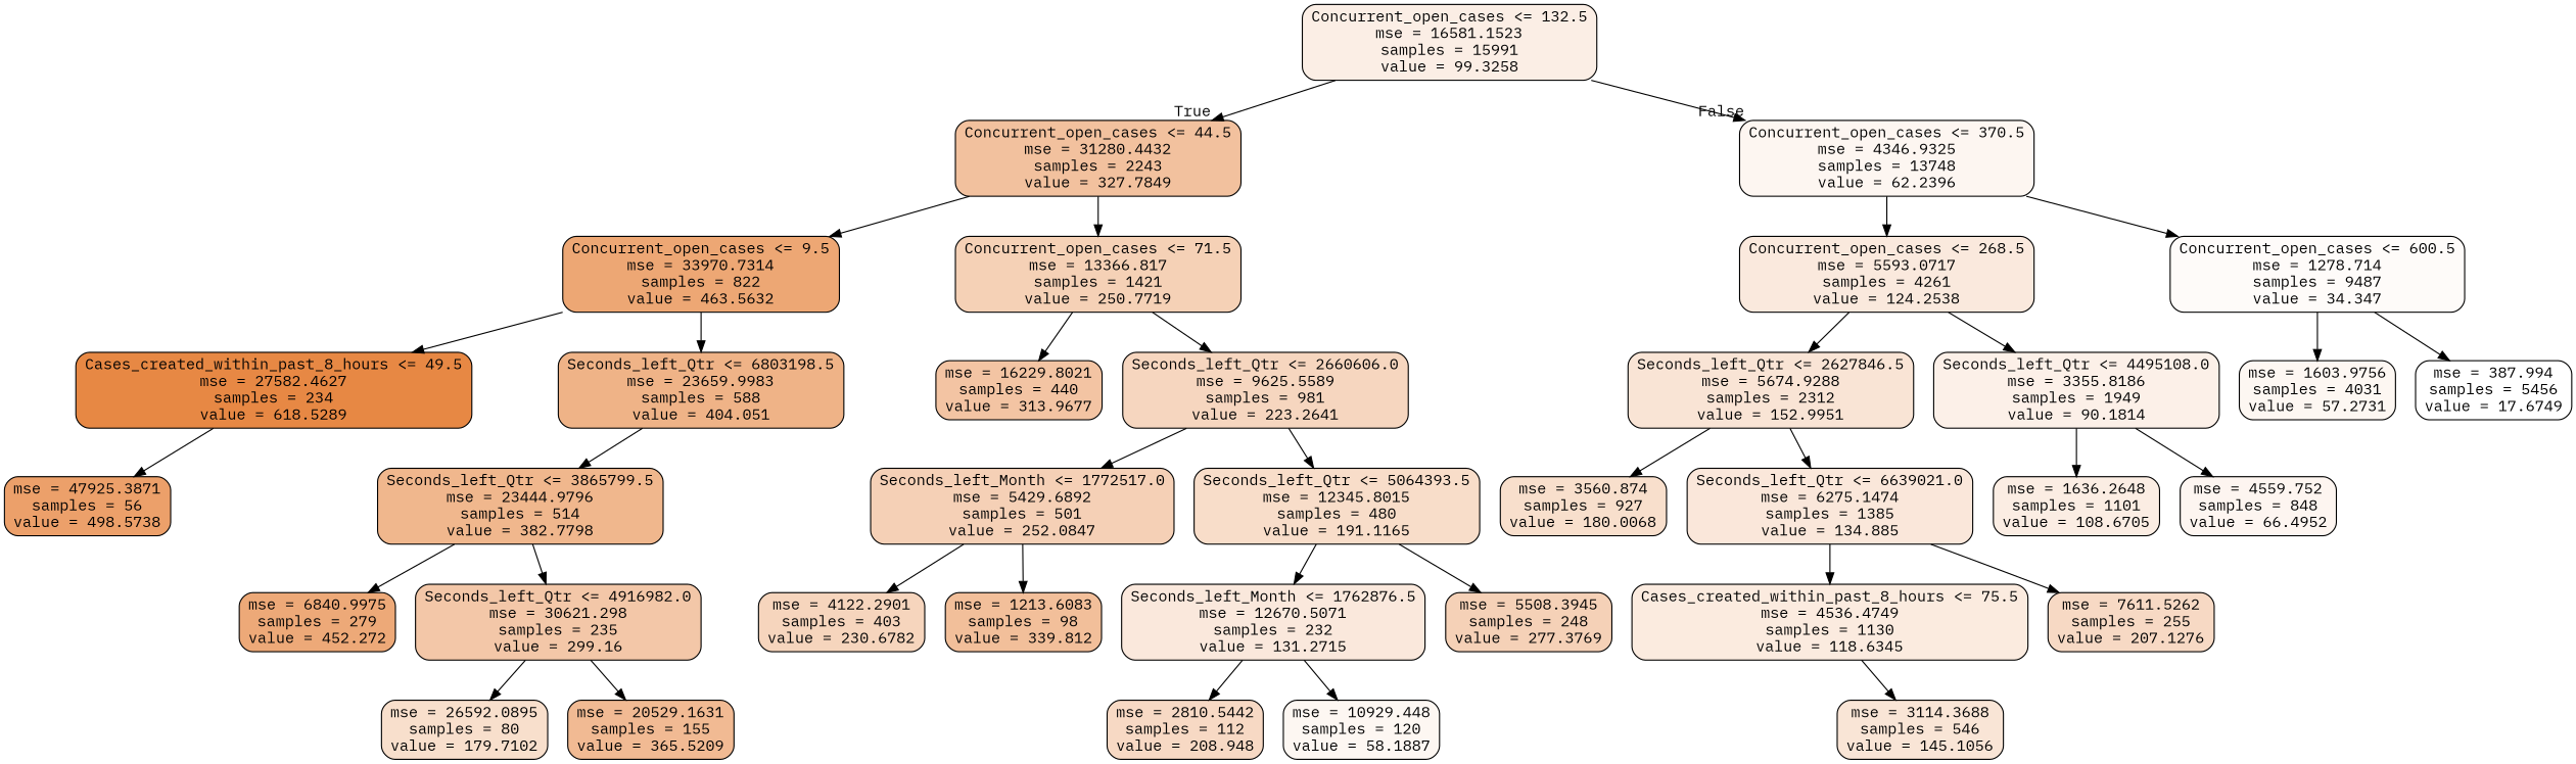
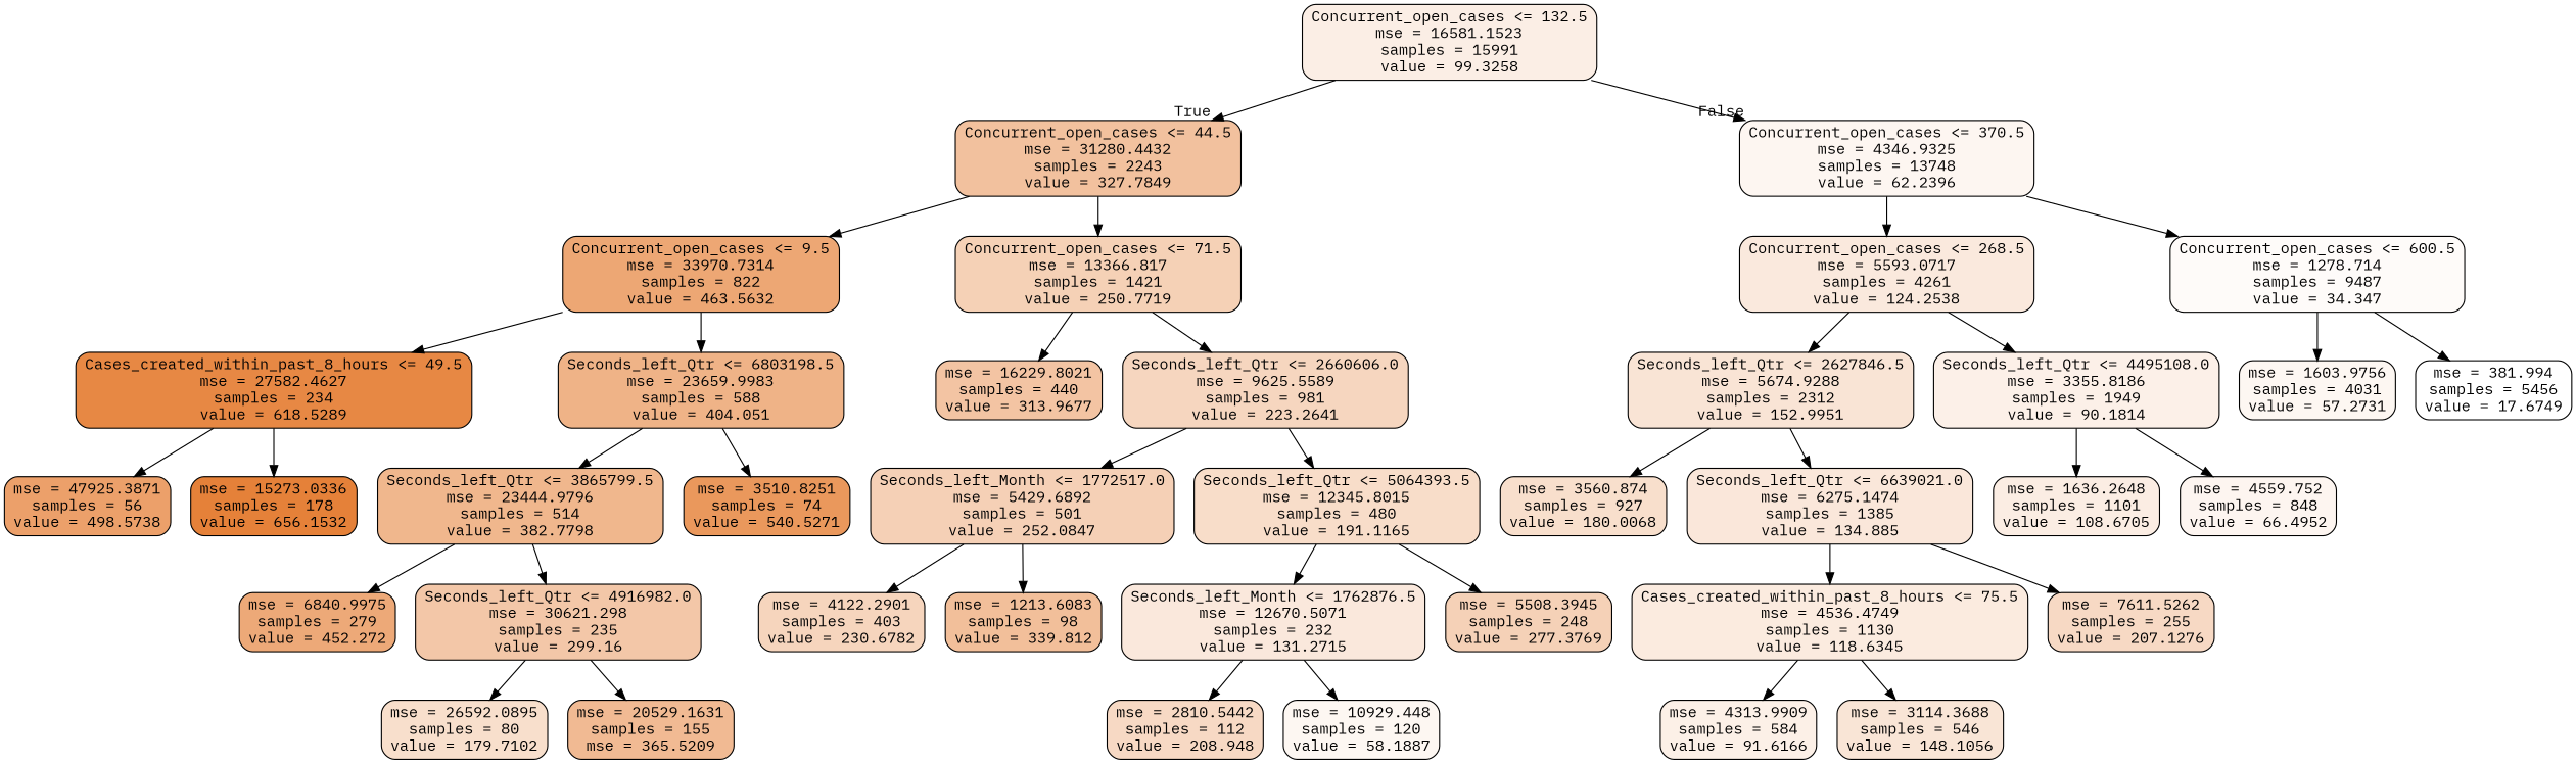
  digraph {
    fontname="IBM Plex Mono"
    node [color=black fillcolor="#e5813941" fontname="IBM Plex Mono" shape=box style="filled, rounded"]
    edge [fontname="IBM Plex Mono"]
    n1 [fillcolor="#e5813921" label="Concurrent_open_cases <= 132.5\nmse = 16581.1523\nsamples = 15991\nvalue = 99.3258"]
    n2 [fillcolor="#e581397c" label="Concurrent_open_cases <= 44.5\nmse = 31280.4432\nsamples = 2243\nvalue = 327.7849"]
    n3 [fillcolor="#e5813912" label="Concurrent_open_cases <= 370.5\nmse = 4346.9325\nsamples = 13748\nvalue = 62.2396"]
    n4 [fillcolor="#e58139b2" label="Concurrent_open_cases <= 9.5\nmse = 33970.7314\nsamples = 822\nvalue = 463.5632"]
    n5 [fillcolor="#e581395d" label="Concurrent_open_cases <= 71.5\nmse = 13366.817\nsamples = 1421\nvalue = 250.7719"]
    n6 [fillcolor="#e581392b" label="Concurrent_open_cases <= 268.5\nmse = 5593.0717\nsamples = 4261\nvalue = 124.2538"]
    n7 [fillcolor="#e5813907" label="Concurrent_open_cases <= 600.5\nmse = 1278.714\nsamples = 9487\nvalue = 34.347"]
    n8 [fillcolor="#e58139f0" label="Cases_created_within_past_8_hours <= 49.5\nmse = 27582.4627\nsamples = 234\nvalue = 618.5289"]
    n9 [fillcolor="#e581399a" label="Seconds_left_Qtr <= 6803198.5\nmse = 23659.9983\nsamples = 588\nvalue = 404.051"]
    n10 [fillcolor="#e5813976" label="mse = 16229.8021\nsamples = 440\nvalue = 313.9677"]
    n11 [fillcolor="#e5813952" label="Seconds_left_Qtr <= 2660606.0\nmse = 9625.5589\nsamples = 981\nvalue = 223.2641"]
    n12 [fillcolor="#e58139c0" label="mse = 47925.3871\nsamples = 56\nvalue = 498.5738"]
+   n13 [fillcolor="#e58139ff" label="mse = 15273.0336\nsamples = 178\nvalue = 656.1532"]
    n14 [fillcolor="#e5813992" label="Seconds_left_Qtr <= 3865799.5\nmse = 23444.9796\nsamples = 514\nvalue = 382.7798"]
+   n15 [fillcolor="#e58139d1" label="mse = 3510.8251\nsamples = 74\nvalue = 540.5271"]
    n16 [fillcolor="#e58139ae" label="mse = 6840.9975\nsamples = 279\nvalue = 452.272"]
    n17 [fillcolor="#e5813970" label="Seconds_left_Qtr <= 4916982.0\nmse = 30621.298\nsamples = 235\nvalue = 299.16"]
    n18 [label="mse = 26592.0895\nsamples = 80\nvalue = 179.7102"]
-   n19 [fillcolor="#e581398b" label="mse = 20529.1631\nsamples = 155\nvalue = 365.5209"]
+   n19 [fillcolor="#e581398b" label="mse = 20529.1631\nsamples = 155\nmse = 365.5209"]
    n20 [fillcolor="#e581395e" label="Seconds_left_Month <= 1772517.0\nmse = 5429.6892\nsamples = 501\nvalue = 252.0847"]
    n21 [fillcolor="#e5813945" label="Seconds_left_Qtr <= 5064393.5\nmse = 12345.8015\nsamples = 480\nvalue = 191.1165"]
    n22 [fillcolor="#e5813955" label="mse = 4122.2901\nsamples = 403\nvalue = 230.6782"]
    n23 [fillcolor="#e5813981" label="mse = 1213.6083\nsamples = 98\nvalue = 339.812"]
    n24 [fillcolor="#e581392d" label="Seconds_left_Month <= 1762876.5\nmse = 12670.5071\nsamples = 232\nvalue = 131.2715"]
    n25 [fillcolor="#e581395c" label="mse = 5508.3945\nsamples = 248\nvalue = 277.3769"]
    n26 [fillcolor="#e581394c" label="mse = 2810.5442\nsamples = 112\nvalue = 208.948"]
    n27 [fillcolor="#e5813910" label="mse = 10929.448\nsamples = 120\nvalue = 58.1887"]
    n28 [fillcolor="#e5813936" label="Seconds_left_Qtr <= 2627846.5\nmse = 5674.9288\nsamples = 2312\nvalue = 152.9951"]
    n29 [fillcolor="#e581391d" label="Seconds_left_Qtr <= 4495108.0\nmse = 3355.8186\nsamples = 1949\nvalue = 90.1814"]
    n30 [fillcolor="#e5813910" label="mse = 1603.9756\nsamples = 4031\nvalue = 57.2731"]
-   n31 [fillcolor="#e5813900" label="mse = 387.994\nsamples = 5456\nvalue = 17.6749"]
+   n31 [fillcolor="#e5813900" label="mse = 381.994\nsamples = 5456\nvalue = 17.6749"]
    n32 [label="mse = 3560.874\nsamples = 927\nvalue = 180.0068"]
    n33 [fillcolor="#e581392f" label="Seconds_left_Qtr <= 6639021.0\nmse = 6275.1474\nsamples = 1385\nvalue = 134.885"]
    n34 [fillcolor="#e5813924" label="mse = 1636.2648\nsamples = 1101\nvalue = 108.6705"]
    n35 [fillcolor="#e5813913" label="mse = 4559.752\nsamples = 848\nvalue = 66.4952"]
    n36 [fillcolor="#e5813928" label="Cases_created_within_past_8_hours <= 75.5\nmse = 4536.4749\nsamples = 1130\nvalue = 118.6345"]
    n37 [fillcolor="#e581394c" label="mse = 7611.5262\nsamples = 255\nvalue = 207.1276"]
-   n39 [fillcolor="#e5813934" label="mse = 3114.3688\nsamples = 546\nvalue = 145.1056"]
+   n38 [fillcolor="#e581391e" label="mse = 4313.9909\nsamples = 584\nvalue = 91.6166"]
+   n39 [fillcolor="#e5813934" label="mse = 3114.3688\nsamples = 546\nvalue = 148.1056"]
    n1 -> n2 [headlabel=True labelangle=45 labeldistance=2.5]
    n1 -> n3 [headlabel=False labelangle=-45 labeldistance=2.5]
    n2 -> n4
    n2 -> n5
    n3 -> n6
    n3 -> n7
    n4 -> n8
    n4 -> n9
    n5 -> n10
    n5 -> n11
    n6 -> n28
    n6 -> n29
    n7 -> n30
    n7 -> n31
    n8 -> n12
+   n8 -> n13
    n9 -> n14
+   n9 -> n15
    n11 -> n20
    n11 -> n21
    n14 -> n16
    n14 -> n17
    n17 -> n18
    n17 -> n19
    n20 -> n22
    n20 -> n23
    n21 -> n24
    n21 -> n25
    n24 -> n26
    n24 -> n27
    n28 -> n32
    n28 -> n33
    n29 -> n34
    n29 -> n35
    n33 -> n36
    n33 -> n37
+   n36 -> n38
    n36 -> n39
  }
